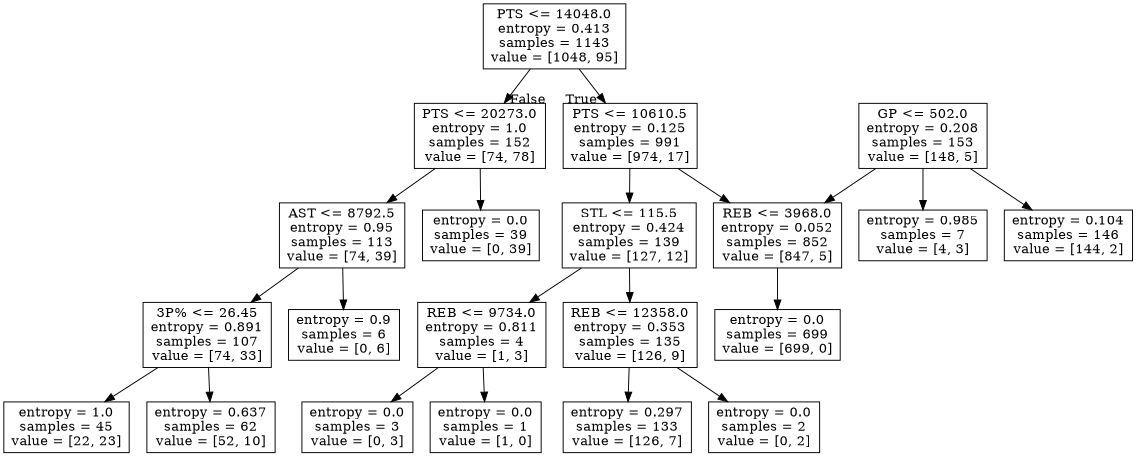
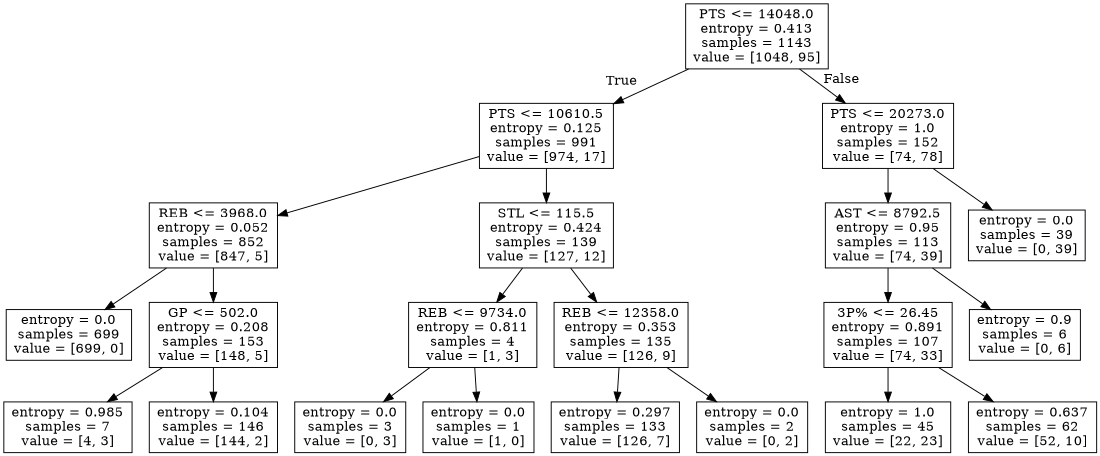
  digraph {
    node [shape=box]
    n1 [label="PTS <= 14048.0\nentropy = 0.413\nsamples = 1143\nvalue = [1048, 95]"]
    n2 [label="PTS <= 10610.5\nentropy = 0.125\nsamples = 991\nvalue = [974, 17]"]
    n3 [label="PTS <= 20273.0\nentropy = 1.0\nsamples = 152\nvalue = [74, 78]"]
    n4 [label="REB <= 3968.0\nentropy = 0.052\nsamples = 852\nvalue = [847, 5]"]
    n5 [label="STL <= 115.5\nentropy = 0.424\nsamples = 139\nvalue = [127, 12]"]
    n6 [label="AST <= 8792.5\nentropy = 0.95\nsamples = 113\nvalue = [74, 39]"]
    n7 [label="entropy = 0.0\nsamples = 39\nvalue = [0, 39]"]
    n8 [label="entropy = 0.0\nsamples = 699\nvalue = [699, 0]"]
    n9 [label="GP <= 502.0\nentropy = 0.208\nsamples = 153\nvalue = [148, 5]"]
    n10 [label="REB <= 9734.0\nentropy = 0.811\nsamples = 4\nvalue = [1, 3]"]
    n11 [label="REB <= 12358.0\nentropy = 0.353\nsamples = 135\nvalue = [126, 9]"]
    n12 [label="entropy = 0.985\nsamples = 7\nvalue = [4, 3]"]
    n13 [label="entropy = 0.104\nsamples = 146\nvalue = [144, 2]"]
    n14 [label="entropy = 0.0\nsamples = 3\nvalue = [0, 3]"]
    n15 [label="entropy = 0.0\nsamples = 1\nvalue = [1, 0]"]
    n16 [label="entropy = 0.297\nsamples = 133\nvalue = [126, 7]"]
    n17 [label="entropy = 0.0\nsamples = 2\nvalue = [0, 2]"]
    n18 [label="3P% <= 26.45\nentropy = 0.891\nsamples = 107\nvalue = [74, 33]"]
    n19 [label="entropy = 0.9\nsamples = 6\nvalue = [0, 6]"]
    n20 [label="entropy = 1.0\nsamples = 45\nvalue = [22, 23]"]
    n21 [label="entropy = 0.637\nsamples = 62\nvalue = [52, 10]"]
    n1 -> n2 [headlabel=True labelangle=45 labeldistance=2.5]
    n1 -> n3 [headlabel=False labelangle=-45 labeldistance=2.5]
    n2 -> n4
    n2 -> n5
    n3 -> n6
    n3 -> n7
    n4 -> n8
-   n9 -> n4
+   n4 -> n9
    n5 -> n10
    n5 -> n11
    n6 -> n18
    n6 -> n19
    n9 -> n12
    n9 -> n13
    n10 -> n14
    n10 -> n15
    n11 -> n16
    n11 -> n17
    n18 -> n20
    n18 -> n21
  }
